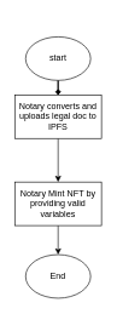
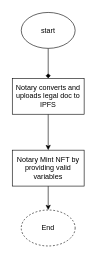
  <mxCell id="0" />
  <mxCell id="1" parent="0" />
  <mxCell id="2" style="edgeStyle=orthogonalEdgeStyle;rounded=0;orthogonalLoop=1;jettySize=auto;html=1;endArrow=diamond;" edge="1" parent="1" source="3" target="5"><mxGeometry relative="1" as="geometry" /></mxCell>
- <mxCell id="3" value="start" style="ellipse;whiteSpace=wrap;html=1;" vertex="1" parent="1"><mxGeometry x="35" y="50" width="90" height="60" as="geometry" /></mxCell>
+ <mxCell id="3" value="start" style="ellipse;whiteSpace=wrap;html=1;" vertex="1" parent="1"><mxGeometry x="35" y="20" width="90" height="60" as="geometry" /></mxCell>
  <mxCell id="4" style="edgeStyle=orthogonalEdgeStyle;rounded=0;orthogonalLoop=1;jettySize=auto;html=1;" edge="1" parent="1" source="5" target="7"><mxGeometry relative="1" as="geometry" /></mxCell>
  <mxCell id="5" value="Notary converts and uploads legal doc to IPFS" style="rounded=0;whiteSpace=wrap;html=1;" vertex="1" parent="1"><mxGeometry x="20" y="130" width="120" height="60" as="geometry" /></mxCell>
  <mxCell id="6" style="edgeStyle=orthogonalEdgeStyle;rounded=0;orthogonalLoop=1;jettySize=auto;html=1;" edge="1" parent="1" source="7" target="8"><mxGeometry relative="1" as="geometry" /></mxCell>
  <mxCell id="7" value="Notary Mint NFT by providing valid variables" style="rounded=0;whiteSpace=wrap;html=1;" vertex="1" parent="1"><mxGeometry x="20" y="250" width="120" height="60" as="geometry" /></mxCell>
- <mxCell id="8" value="End" style="ellipse;whiteSpace=wrap;html=1;" vertex="1" parent="1"><mxGeometry x="35" y="350" width="90" height="60" as="geometry" /></mxCell>
+ <mxCell id="8" value="End" style="ellipse;whiteSpace=wrap;html=1;dashed=1;" vertex="1" parent="1"><mxGeometry x="35" y="350" width="90" height="60" as="geometry" /></mxCell>
